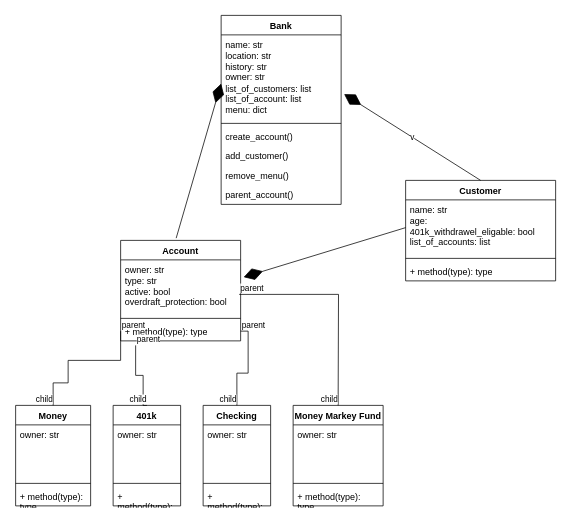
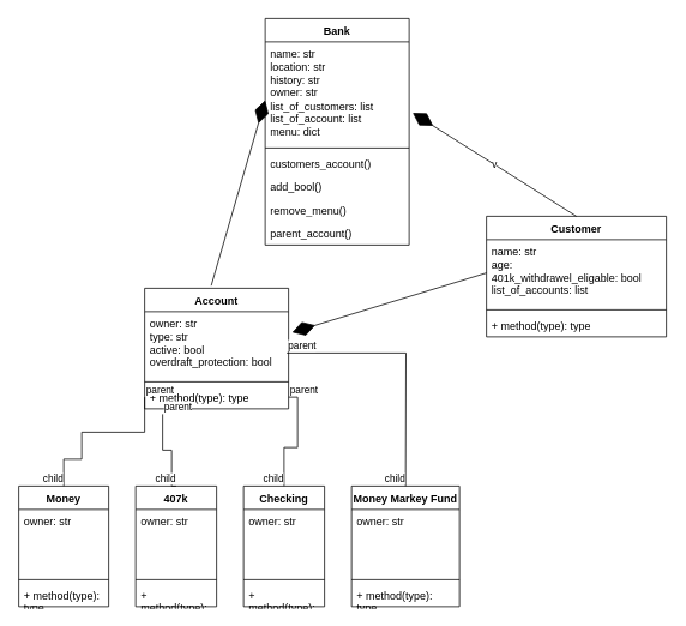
  <mxCell id="0" />
  <mxCell id="1" parent="0" />
  <mxCell id="2" value="Bank" style="swimlane;fontStyle=1;align=center;verticalAlign=top;childLayout=stackLayout;horizontal=1;startSize=26;horizontalStack=0;resizeParent=1;resizeParentMax=0;resizeLast=0;collapsible=1;marginBottom=0;whiteSpace=wrap;html=1;" parent="1" vertex="1"><mxGeometry x="294" y="20" width="160" height="252" as="geometry" /></mxCell>
  <mxCell id="3" value="name: str&lt;br&gt;location: str&lt;br&gt;history: str&lt;br&gt;owner: str&lt;br&gt;list_of_customers: list&lt;br&gt;list_of_account: list&lt;br&gt;menu: dict" style="text;strokeColor=none;fillColor=none;align=left;verticalAlign=top;spacingLeft=4;spacingRight=4;overflow=hidden;rotatable=0;points=[[0,0.5],[1,0.5]];portConstraint=eastwest;whiteSpace=wrap;html=1;" parent="2" vertex="1"><mxGeometry y="26" width="160" height="114" as="geometry" /></mxCell>
  <mxCell id="4" value="" style="line;strokeWidth=1;fillColor=none;align=left;verticalAlign=middle;spacingTop=-1;spacingLeft=3;spacingRight=3;rotatable=0;labelPosition=right;points=[];portConstraint=eastwest;strokeColor=inherit;" parent="2" vertex="1"><mxGeometry y="140" width="160" height="8" as="geometry" /></mxCell>
- <mxCell id="5" value="create_account()&lt;br&gt;" style="text;strokeColor=none;fillColor=none;align=left;verticalAlign=top;spacingLeft=4;spacingRight=4;overflow=hidden;rotatable=0;points=[[0,0.5],[1,0.5]];portConstraint=eastwest;whiteSpace=wrap;html=1;" parent="2" vertex="1"><mxGeometry y="148" width="160" height="26" as="geometry" /></mxCell>
- <mxCell id="6" value="add_customer()&lt;br&gt;&lt;br&gt;" style="text;strokeColor=none;fillColor=none;align=left;verticalAlign=top;spacingLeft=4;spacingRight=4;overflow=hidden;rotatable=0;points=[[0,0.5],[1,0.5]];portConstraint=eastwest;whiteSpace=wrap;html=1;" parent="2" vertex="1"><mxGeometry y="174" width="160" height="26" as="geometry" /></mxCell>
+ <mxCell id="5" value="customers_account()&lt;br&gt;" style="text;strokeColor=none;fillColor=none;align=left;verticalAlign=top;spacingLeft=4;spacingRight=4;overflow=hidden;rotatable=0;points=[[0,0.5],[1,0.5]];portConstraint=eastwest;whiteSpace=wrap;html=1;" parent="2" vertex="1"><mxGeometry y="148" width="160" height="26" as="geometry" /></mxCell>
+ <mxCell id="6" value="add_bool()&lt;br&gt;&lt;br&gt;" style="text;strokeColor=none;fillColor=none;align=left;verticalAlign=top;spacingLeft=4;spacingRight=4;overflow=hidden;rotatable=0;points=[[0,0.5],[1,0.5]];portConstraint=eastwest;whiteSpace=wrap;html=1;" parent="2" vertex="1"><mxGeometry y="174" width="160" height="26" as="geometry" /></mxCell>
  <mxCell id="7" value="remove_menu()" style="text;strokeColor=none;fillColor=none;align=left;verticalAlign=top;spacingLeft=4;spacingRight=4;overflow=hidden;rotatable=0;points=[[0,0.5],[1,0.5]];portConstraint=eastwest;whiteSpace=wrap;html=1;" parent="2" vertex="1"><mxGeometry y="200" width="160" height="26" as="geometry" /></mxCell>
  <mxCell id="8" value="parent_account()" style="text;strokeColor=none;fillColor=none;align=left;verticalAlign=top;spacingLeft=4;spacingRight=4;overflow=hidden;rotatable=0;points=[[0,0.5],[1,0.5]];portConstraint=eastwest;whiteSpace=wrap;html=1;" parent="2" vertex="1"><mxGeometry y="226" width="160" height="26" as="geometry" /></mxCell>
  <mxCell id="9" value="Account" style="swimlane;fontStyle=1;align=center;verticalAlign=top;childLayout=stackLayout;horizontal=1;startSize=26;horizontalStack=0;resizeParent=1;resizeParentMax=0;resizeLast=0;collapsible=1;marginBottom=0;whiteSpace=wrap;html=1;" parent="1" vertex="1"><mxGeometry x="160" y="320" width="160" height="134" as="geometry" /></mxCell>
  <mxCell id="10" value="owner: str&lt;br&gt;type: str&lt;br&gt;active: bool&lt;br&gt;overdraft_protection: bool" style="text;strokeColor=none;fillColor=none;align=left;verticalAlign=top;spacingLeft=4;spacingRight=4;overflow=hidden;rotatable=0;points=[[0,0.5],[1,0.5]];portConstraint=eastwest;whiteSpace=wrap;html=1;" parent="9" vertex="1"><mxGeometry y="26" width="160" height="74" as="geometry" /></mxCell>
  <mxCell id="11" value="" style="line;strokeWidth=1;fillColor=none;align=left;verticalAlign=middle;spacingTop=-1;spacingLeft=3;spacingRight=3;rotatable=0;labelPosition=right;points=[];portConstraint=eastwest;strokeColor=inherit;" parent="9" vertex="1"><mxGeometry y="100" width="160" height="8" as="geometry" /></mxCell>
  <mxCell id="12" value="+ method(type): type" style="text;strokeColor=none;fillColor=none;align=left;verticalAlign=top;spacingLeft=4;spacingRight=4;overflow=hidden;rotatable=0;points=[[0,0.5],[1,0.5]];portConstraint=eastwest;whiteSpace=wrap;html=1;" parent="9" vertex="1"><mxGeometry y="108" width="160" height="26" as="geometry" /></mxCell>
  <mxCell id="13" value="Customer" style="swimlane;fontStyle=1;align=center;verticalAlign=top;childLayout=stackLayout;horizontal=1;startSize=26;horizontalStack=0;resizeParent=1;resizeParentMax=0;resizeLast=0;collapsible=1;marginBottom=0;whiteSpace=wrap;html=1;" parent="1" vertex="1"><mxGeometry x="540" y="240" width="200" height="134" as="geometry" /></mxCell>
  <mxCell id="14" value="name: str&lt;br&gt;age:&amp;nbsp;&lt;br&gt;401k_withdrawel_eligable: bool&lt;br&gt;list_of_accounts: list" style="text;strokeColor=none;fillColor=none;align=left;verticalAlign=top;spacingLeft=4;spacingRight=4;overflow=hidden;rotatable=0;points=[[0,0.5],[1,0.5]];portConstraint=eastwest;whiteSpace=wrap;html=1;" parent="13" vertex="1"><mxGeometry y="26" width="200" height="74" as="geometry" /></mxCell>
  <mxCell id="15" value="" style="line;strokeWidth=1;fillColor=none;align=left;verticalAlign=middle;spacingTop=-1;spacingLeft=3;spacingRight=3;rotatable=0;labelPosition=right;points=[];portConstraint=eastwest;strokeColor=inherit;" parent="13" vertex="1"><mxGeometry y="100" width="200" height="8" as="geometry" /></mxCell>
  <mxCell id="16" value="+ method(type): type" style="text;strokeColor=none;fillColor=none;align=left;verticalAlign=top;spacingLeft=4;spacingRight=4;overflow=hidden;rotatable=0;points=[[0,0.5],[1,0.5]];portConstraint=eastwest;whiteSpace=wrap;html=1;" parent="13" vertex="1"><mxGeometry y="108" width="200" height="26" as="geometry" /></mxCell>
  <mxCell id="17" value="Money" style="swimlane;fontStyle=1;align=center;verticalAlign=top;childLayout=stackLayout;horizontal=1;startSize=26;horizontalStack=0;resizeParent=1;resizeParentMax=0;resizeLast=0;collapsible=1;marginBottom=0;whiteSpace=wrap;html=1;" vertex="1" parent="1"><mxGeometry x="20" y="540" width="100" height="134" as="geometry" /></mxCell>
  <mxCell id="18" value="owner: str&lt;br&gt;" style="text;strokeColor=none;fillColor=none;align=left;verticalAlign=top;spacingLeft=4;spacingRight=4;overflow=hidden;rotatable=0;points=[[0,0.5],[1,0.5]];portConstraint=eastwest;whiteSpace=wrap;html=1;" vertex="1" parent="17"><mxGeometry y="26" width="100" height="74" as="geometry" /></mxCell>
  <mxCell id="19" value="" style="line;strokeWidth=1;fillColor=none;align=left;verticalAlign=middle;spacingTop=-1;spacingLeft=3;spacingRight=3;rotatable=0;labelPosition=right;points=[];portConstraint=eastwest;strokeColor=inherit;" vertex="1" parent="17"><mxGeometry y="100" width="100" height="8" as="geometry" /></mxCell>
  <mxCell id="20" value="+ method(type): type" style="text;strokeColor=none;fillColor=none;align=left;verticalAlign=top;spacingLeft=4;spacingRight=4;overflow=hidden;rotatable=0;points=[[0,0.5],[1,0.5]];portConstraint=eastwest;whiteSpace=wrap;html=1;" vertex="1" parent="17"><mxGeometry y="108" width="100" height="26" as="geometry" /></mxCell>
  <mxCell id="21" value="Checking" style="swimlane;fontStyle=1;align=center;verticalAlign=top;childLayout=stackLayout;horizontal=1;startSize=26;horizontalStack=0;resizeParent=1;resizeParentMax=0;resizeLast=0;collapsible=1;marginBottom=0;whiteSpace=wrap;html=1;" vertex="1" parent="1"><mxGeometry x="270" y="540" width="90" height="134" as="geometry" /></mxCell>
  <mxCell id="22" value="owner: str" style="text;strokeColor=none;fillColor=none;align=left;verticalAlign=top;spacingLeft=4;spacingRight=4;overflow=hidden;rotatable=0;points=[[0,0.5],[1,0.5]];portConstraint=eastwest;whiteSpace=wrap;html=1;" vertex="1" parent="21"><mxGeometry y="26" width="90" height="74" as="geometry" /></mxCell>
  <mxCell id="23" value="" style="line;strokeWidth=1;fillColor=none;align=left;verticalAlign=middle;spacingTop=-1;spacingLeft=3;spacingRight=3;rotatable=0;labelPosition=right;points=[];portConstraint=eastwest;strokeColor=inherit;" vertex="1" parent="21"><mxGeometry y="100" width="90" height="8" as="geometry" /></mxCell>
  <mxCell id="24" value="+ method(type): type" style="text;strokeColor=none;fillColor=none;align=left;verticalAlign=top;spacingLeft=4;spacingRight=4;overflow=hidden;rotatable=0;points=[[0,0.5],[1,0.5]];portConstraint=eastwest;whiteSpace=wrap;html=1;" vertex="1" parent="21"><mxGeometry y="108" width="90" height="26" as="geometry" /></mxCell>
- <mxCell id="25" value="401k" style="swimlane;fontStyle=1;align=center;verticalAlign=top;childLayout=stackLayout;horizontal=1;startSize=26;horizontalStack=0;resizeParent=1;resizeParentMax=0;resizeLast=0;collapsible=1;marginBottom=0;whiteSpace=wrap;html=1;" vertex="1" parent="1"><mxGeometry x="150" y="540" width="90" height="134" as="geometry" /></mxCell>
+ <mxCell id="25" value="407k" style="swimlane;fontStyle=1;align=center;verticalAlign=top;childLayout=stackLayout;horizontal=1;startSize=26;horizontalStack=0;resizeParent=1;resizeParentMax=0;resizeLast=0;collapsible=1;marginBottom=0;whiteSpace=wrap;html=1;" vertex="1" parent="1"><mxGeometry x="150" y="540" width="90" height="134" as="geometry" /></mxCell>
  <mxCell id="26" value="owner: str" style="text;strokeColor=none;fillColor=none;align=left;verticalAlign=top;spacingLeft=4;spacingRight=4;overflow=hidden;rotatable=0;points=[[0,0.5],[1,0.5]];portConstraint=eastwest;whiteSpace=wrap;html=1;" vertex="1" parent="25"><mxGeometry y="26" width="90" height="74" as="geometry" /></mxCell>
  <mxCell id="27" value="" style="line;strokeWidth=1;fillColor=none;align=left;verticalAlign=middle;spacingTop=-1;spacingLeft=3;spacingRight=3;rotatable=0;labelPosition=right;points=[];portConstraint=eastwest;strokeColor=inherit;" vertex="1" parent="25"><mxGeometry y="100" width="90" height="8" as="geometry" /></mxCell>
  <mxCell id="28" value="+ method(type): type" style="text;strokeColor=none;fillColor=none;align=left;verticalAlign=top;spacingLeft=4;spacingRight=4;overflow=hidden;rotatable=0;points=[[0,0.5],[1,0.5]];portConstraint=eastwest;whiteSpace=wrap;html=1;" vertex="1" parent="25"><mxGeometry y="108" width="90" height="26" as="geometry" /></mxCell>
  <mxCell id="29" value="Money Markey Fund" style="swimlane;fontStyle=1;align=center;verticalAlign=top;childLayout=stackLayout;horizontal=1;startSize=26;horizontalStack=0;resizeParent=1;resizeParentMax=0;resizeLast=0;collapsible=1;marginBottom=0;whiteSpace=wrap;html=1;" vertex="1" parent="1"><mxGeometry x="390" y="540" width="120" height="134" as="geometry" /></mxCell>
  <mxCell id="30" value="owner: str" style="text;strokeColor=none;fillColor=none;align=left;verticalAlign=top;spacingLeft=4;spacingRight=4;overflow=hidden;rotatable=0;points=[[0,0.5],[1,0.5]];portConstraint=eastwest;whiteSpace=wrap;html=1;" vertex="1" parent="29"><mxGeometry y="26" width="120" height="74" as="geometry" /></mxCell>
  <mxCell id="31" value="" style="line;strokeWidth=1;fillColor=none;align=left;verticalAlign=middle;spacingTop=-1;spacingLeft=3;spacingRight=3;rotatable=0;labelPosition=right;points=[];portConstraint=eastwest;strokeColor=inherit;" vertex="1" parent="29"><mxGeometry y="100" width="120" height="8" as="geometry" /></mxCell>
  <mxCell id="32" value="+ method(type): type" style="text;strokeColor=none;fillColor=none;align=left;verticalAlign=top;spacingLeft=4;spacingRight=4;overflow=hidden;rotatable=0;points=[[0,0.5],[1,0.5]];portConstraint=eastwest;whiteSpace=wrap;html=1;" vertex="1" parent="29"><mxGeometry y="108" width="120" height="26" as="geometry" /></mxCell>
  <mxCell id="33" value="" style="endArrow=none;html=1;edgeStyle=orthogonalEdgeStyle;rounded=0;exitX=0.988;exitY=0.622;exitDx=0;exitDy=0;exitPerimeter=0;" edge="1" parent="1" source="10"><mxGeometry relative="1" as="geometry"><mxPoint x="330" y="470" as="sourcePoint" /><mxPoint x="450" y="540" as="targetPoint" /></mxGeometry></mxCell>
  <mxCell id="34" value="parent" style="edgeLabel;resizable=0;html=1;align=left;verticalAlign=bottom;" connectable="0" vertex="1" parent="33"><mxGeometry x="-1" relative="1" as="geometry" /></mxCell>
  <mxCell id="35" value="child" style="edgeLabel;resizable=0;html=1;align=right;verticalAlign=bottom;" connectable="0" vertex="1" parent="33"><mxGeometry x="1" relative="1" as="geometry" /></mxCell>
  <mxCell id="36" value="" style="endArrow=none;html=1;edgeStyle=orthogonalEdgeStyle;rounded=0;exitX=1;exitY=0.5;exitDx=0;exitDy=0;" edge="1" parent="1" source="12" target="21"><mxGeometry relative="1" as="geometry"><mxPoint x="290" y="540" as="sourcePoint" /><mxPoint x="315" y="530" as="targetPoint" /></mxGeometry></mxCell>
  <mxCell id="37" value="parent" style="edgeLabel;resizable=0;html=1;align=left;verticalAlign=bottom;" connectable="0" vertex="1" parent="36"><mxGeometry x="-1" relative="1" as="geometry" /></mxCell>
  <mxCell id="38" value="child" style="edgeLabel;resizable=0;html=1;align=right;verticalAlign=bottom;" connectable="0" vertex="1" parent="36"><mxGeometry x="1" relative="1" as="geometry" /></mxCell>
  <mxCell id="39" value="" style="endArrow=none;html=1;edgeStyle=orthogonalEdgeStyle;rounded=0;exitX=0.125;exitY=1.231;exitDx=0;exitDy=0;exitPerimeter=0;entryX=0.5;entryY=0;entryDx=0;entryDy=0;" edge="1" parent="1" source="12" target="25"><mxGeometry relative="1" as="geometry"><mxPoint x="150" y="470.004" as="sourcePoint" /><mxPoint x="404.96" y="552" as="targetPoint" /><Array as="points"><mxPoint x="180" y="500" /><mxPoint x="190" y="500" /><mxPoint x="190" y="540" /></Array></mxGeometry></mxCell>
  <mxCell id="40" value="parent" style="edgeLabel;resizable=0;html=1;align=left;verticalAlign=bottom;" connectable="0" vertex="1" parent="39"><mxGeometry x="-1" relative="1" as="geometry" /></mxCell>
  <mxCell id="41" value="child" style="edgeLabel;resizable=0;html=1;align=right;verticalAlign=bottom;" connectable="0" vertex="1" parent="39"><mxGeometry x="1" relative="1" as="geometry" /></mxCell>
  <mxCell id="42" value="" style="endArrow=none;html=1;edgeStyle=orthogonalEdgeStyle;rounded=0;entryX=0.5;entryY=0;entryDx=0;entryDy=0;exitX=0;exitY=0.5;exitDx=0;exitDy=0;" edge="1" parent="1" source="12" target="17"><mxGeometry relative="1" as="geometry"><mxPoint x="50" y="440" as="sourcePoint" /><mxPoint x="400" y="500" as="targetPoint" /><Array as="points"><mxPoint x="160" y="480" /><mxPoint x="90" y="480" /><mxPoint x="90" y="510" /><mxPoint x="70" y="510" /></Array></mxGeometry></mxCell>
  <mxCell id="43" value="parent" style="edgeLabel;resizable=0;html=1;align=left;verticalAlign=bottom;" connectable="0" vertex="1" parent="42"><mxGeometry x="-1" relative="1" as="geometry" /></mxCell>
  <mxCell id="44" value="child" style="edgeLabel;resizable=0;html=1;align=right;verticalAlign=bottom;" connectable="0" vertex="1" parent="42"><mxGeometry x="1" relative="1" as="geometry" /></mxCell>
  <mxCell id="45" value="v" style="endArrow=diamondThin;endFill=1;endSize=24;html=1;rounded=0;exitX=0.5;exitY=0;exitDx=0;exitDy=0;entryX=1.025;entryY=0.693;entryDx=0;entryDy=0;entryPerimeter=0;" edge="1" parent="1" source="13" target="3"><mxGeometry width="160" relative="1" as="geometry"><mxPoint x="454" y="130" as="sourcePoint" /><mxPoint x="550" y="100" as="targetPoint" /><Array as="points" /></mxGeometry></mxCell>
  <mxCell id="46" value="" style="endArrow=diamondThin;endFill=1;endSize=24;html=1;rounded=0;entryX=0;entryY=0.57;entryDx=0;entryDy=0;entryPerimeter=0;exitX=0.463;exitY=-0.022;exitDx=0;exitDy=0;exitPerimeter=0;" edge="1" parent="1" source="9" target="3"><mxGeometry width="160" relative="1" as="geometry"><mxPoint x="110" y="160" as="sourcePoint" /><mxPoint x="270" y="160" as="targetPoint" /></mxGeometry></mxCell>
  <mxCell id="47" value="" style="endArrow=diamondThin;endFill=1;endSize=24;html=1;rounded=0;exitX=0;exitY=0.5;exitDx=0;exitDy=0;entryX=1.025;entryY=0.311;entryDx=0;entryDy=0;entryPerimeter=0;" edge="1" parent="1" source="14" target="10"><mxGeometry width="160" relative="1" as="geometry"><mxPoint x="294" y="306.5" as="sourcePoint" /><mxPoint x="454" y="306.5" as="targetPoint" /></mxGeometry></mxCell>
